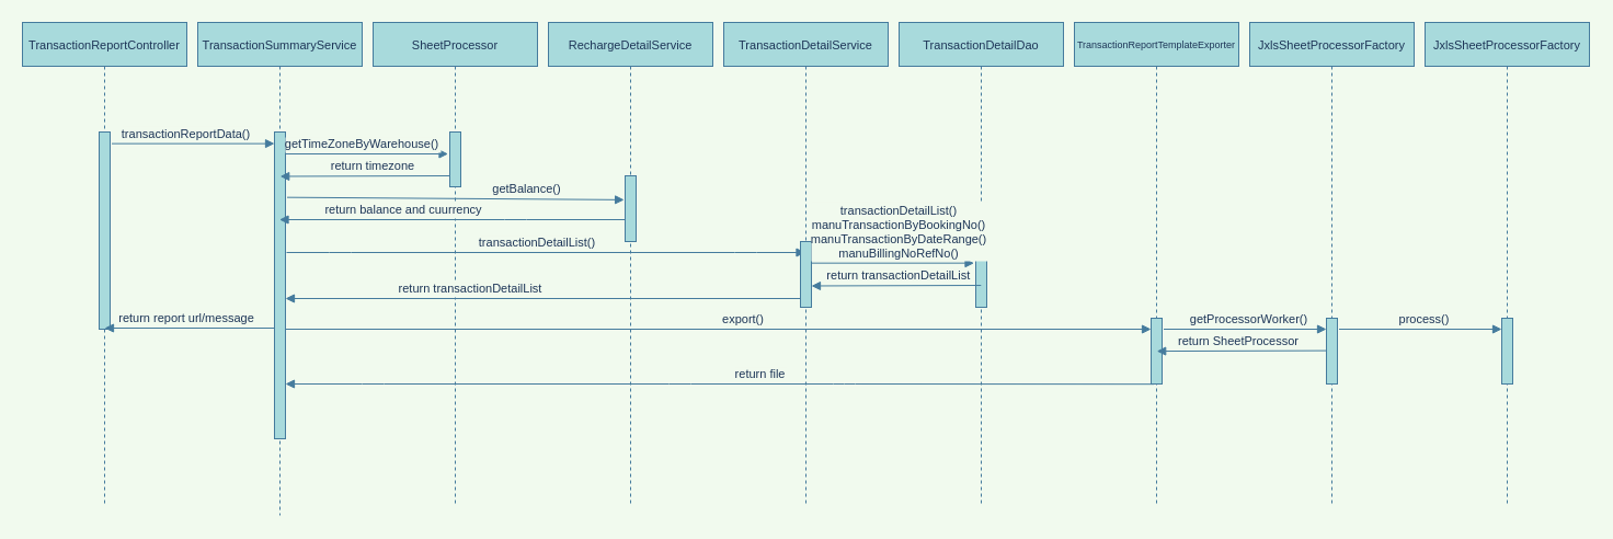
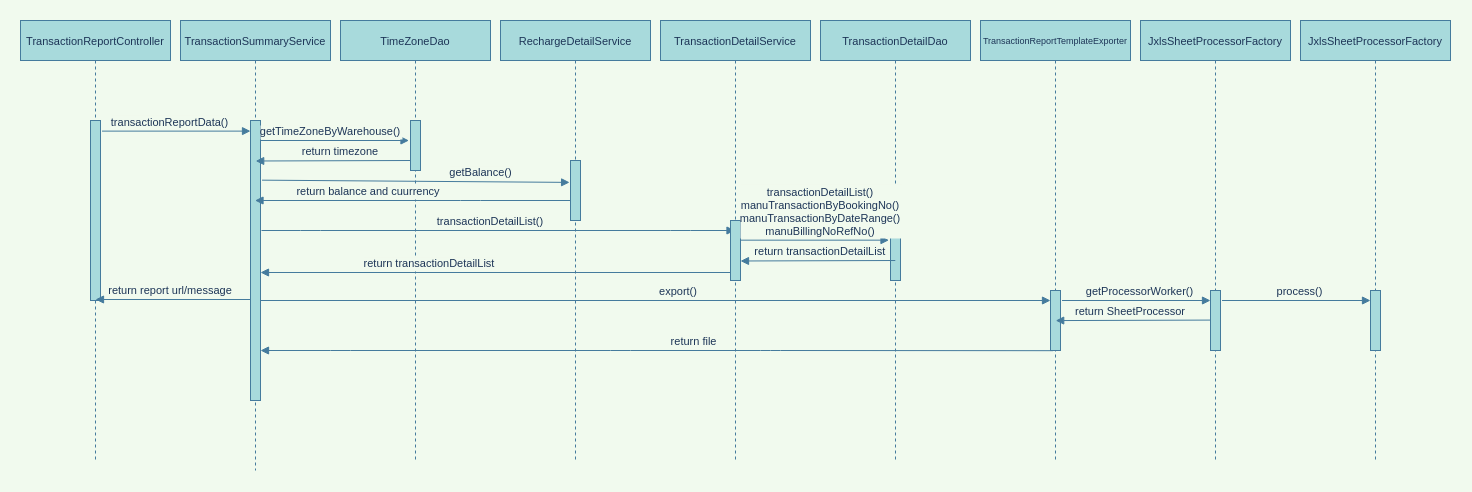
  <mxCell id="0" />
  <mxCell id="1" parent="0" />
  <mxCell id="2" value="TransactionSummaryService" style="shape=umlLifeline;perimeter=lifelinePerimeter;container=1;collapsible=0;recursiveResize=0;rounded=0;shadow=0;strokeWidth=1;fillColor=#A8DADC;strokeColor=#457B9D;fontColor=#1D3557;fontSize=11;" parent="1" vertex="1"><mxGeometry x="180" y="20" width="150" height="450" as="geometry" /></mxCell>
  <mxCell id="3" value="" style="points=[];perimeter=orthogonalPerimeter;rounded=0;shadow=0;strokeWidth=1;fillColor=#A8DADC;strokeColor=#457B9D;fontColor=#1D3557;" parent="2" vertex="1"><mxGeometry x="70" y="100" width="10" height="280" as="geometry" /></mxCell>
  <mxCell id="4" value="getBalance()" style="verticalAlign=bottom;endArrow=block;shadow=0;strokeWidth=1;strokeColor=#457B9D;fontColor=#1D3557;labelBackgroundColor=#F1FAEE;exitX=1.152;exitY=0.059;exitDx=0;exitDy=0;exitPerimeter=0;entryX=-0.09;entryY=0.365;entryDx=0;entryDy=0;entryPerimeter=0;" edge="1" parent="2" target="22"><mxGeometry x="0.421" relative="1" as="geometry"><mxPoint x="81.52" y="159.66" as="sourcePoint" /><mxPoint x="230.0" y="159.66" as="targetPoint" /><mxPoint as="offset" /></mxGeometry></mxCell>
- <mxCell id="5" value="SheetProcessor" style="shape=umlLifeline;perimeter=lifelinePerimeter;container=1;collapsible=0;recursiveResize=0;rounded=0;shadow=0;strokeWidth=1;fillColor=#A8DADC;strokeColor=#457B9D;fontColor=#1D3557;fontSize=11;" parent="1" vertex="1"><mxGeometry x="340" y="20" width="150" height="440" as="geometry" /></mxCell>
+ <mxCell id="5" value="TimeZoneDao" style="shape=umlLifeline;perimeter=lifelinePerimeter;container=1;collapsible=0;recursiveResize=0;rounded=0;shadow=0;strokeWidth=1;fillColor=#A8DADC;strokeColor=#457B9D;fontColor=#1D3557;fontSize=11;" parent="1" vertex="1"><mxGeometry x="340" y="20" width="150" height="440" as="geometry" /></mxCell>
  <mxCell id="6" value="" style="points=[];perimeter=orthogonalPerimeter;rounded=0;shadow=0;strokeWidth=1;fillColor=#A8DADC;strokeColor=#457B9D;fontColor=#1D3557;" vertex="1" parent="5"><mxGeometry x="70" y="100" width="10" height="50" as="geometry" /></mxCell>
  <mxCell id="7" value="getTimeZoneByWarehouse()" style="verticalAlign=bottom;endArrow=block;shadow=0;strokeWidth=1;strokeColor=#457B9D;fontColor=#1D3557;labelBackgroundColor=#F1FAEE;exitX=1.152;exitY=0.059;exitDx=0;exitDy=0;exitPerimeter=0;" edge="1" parent="5"><mxGeometry x="-0.057" relative="1" as="geometry"><mxPoint x="-80.0" y="120.0" as="sourcePoint" /><mxPoint x="68.48" y="120.0" as="targetPoint" /><mxPoint as="offset" /></mxGeometry></mxCell>
  <mxCell id="8" value="return timezone" style="verticalAlign=bottom;endArrow=block;shadow=0;strokeWidth=1;strokeColor=#457B9D;fontColor=#1D3557;labelBackgroundColor=#F1FAEE;exitX=-0.021;exitY=0.85;exitDx=0;exitDy=0;exitPerimeter=0;" edge="1" parent="5"><mxGeometry x="-0.096" relative="1" as="geometry"><mxPoint x="70.0" y="140" as="sourcePoint" /><mxPoint x="-84.79" y="140.5" as="targetPoint" /><Array as="points" /><mxPoint as="offset" /></mxGeometry></mxCell>
  <mxCell id="9" value="transactionDetailList()" style="verticalAlign=bottom;endArrow=block;shadow=0;strokeWidth=1;strokeColor=#457B9D;fontColor=#1D3557;labelBackgroundColor=#F1FAEE;" edge="1" parent="5" target="18"><mxGeometry x="-0.033" relative="1" as="geometry"><mxPoint x="-79" y="210" as="sourcePoint" /><mxPoint x="228.79" y="219.66" as="targetPoint" /><mxPoint as="offset" /><Array as="points"><mxPoint x="-30" y="210" /><mxPoint x="340" y="210" /></Array></mxGeometry></mxCell>
  <mxCell id="10" value="return file" style="verticalAlign=bottom;endArrow=block;shadow=0;strokeWidth=1;strokeColor=#457B9D;fontColor=#1D3557;labelBackgroundColor=#F1FAEE;exitX=0.255;exitY=1.003;exitDx=0;exitDy=0;exitPerimeter=0;" edge="1" parent="5" source="26"><mxGeometry x="-0.094" relative="1" as="geometry"><mxPoint x="70.0" y="300.0" as="sourcePoint" /><mxPoint x="-80" y="330" as="targetPoint" /><Array as="points"><mxPoint x="430" y="330" /><mxPoint x="280" y="330" /><mxPoint y="330" /><mxPoint x="-80" y="330" /></Array><mxPoint as="offset" /></mxGeometry></mxCell>
  <mxCell id="11" value="transactionReportData()" style="verticalAlign=bottom;endArrow=block;shadow=0;strokeWidth=1;strokeColor=#457B9D;fontColor=#1D3557;labelBackgroundColor=#F1FAEE;exitX=1.152;exitY=0.059;exitDx=0;exitDy=0;exitPerimeter=0;" parent="1" source="13" target="3" edge="1"><mxGeometry x="-0.078" relative="1" as="geometry"><mxPoint x="235" y="100" as="sourcePoint" /><mxPoint as="offset" /></mxGeometry></mxCell>
  <mxCell id="12" value="TransactionReportController" style="shape=umlLifeline;perimeter=lifelinePerimeter;container=1;collapsible=0;recursiveResize=0;rounded=0;shadow=0;strokeWidth=1;fillColor=#A8DADC;strokeColor=#457B9D;fontColor=#1D3557;fontSize=11;" vertex="1" parent="1"><mxGeometry x="20" y="20" width="150" height="440" as="geometry" /></mxCell>
  <mxCell id="13" value="" style="points=[];perimeter=orthogonalPerimeter;rounded=0;shadow=0;strokeWidth=1;fillColor=#A8DADC;strokeColor=#457B9D;fontColor=#1D3557;" vertex="1" parent="12"><mxGeometry x="70" y="100" width="10" height="180" as="geometry" /></mxCell>
  <mxCell id="14" value="TransactionDetailDao" style="shape=umlLifeline;perimeter=lifelinePerimeter;container=1;collapsible=0;recursiveResize=0;rounded=0;shadow=0;strokeWidth=1;fillColor=#A8DADC;strokeColor=#457B9D;fontColor=#1D3557;fontSize=11;" vertex="1" parent="1"><mxGeometry x="820" y="20" width="150" height="440" as="geometry" /></mxCell>
  <mxCell id="15" value="" style="points=[];perimeter=orthogonalPerimeter;rounded=0;shadow=0;strokeWidth=1;fillColor=#A8DADC;strokeColor=#457B9D;fontColor=#1D3557;" vertex="1" parent="14"><mxGeometry x="70" y="200" width="10" height="60" as="geometry" /></mxCell>
  <mxCell id="16" value="return transactionDetailList" style="verticalAlign=bottom;endArrow=block;shadow=0;strokeWidth=1;strokeColor=#457B9D;fontColor=#1D3557;labelBackgroundColor=#F1FAEE;exitX=-0.021;exitY=0.85;exitDx=0;exitDy=0;exitPerimeter=0;" edge="1" parent="14"><mxGeometry x="-0.034" relative="1" as="geometry"><mxPoint x="74.79" y="240.0" as="sourcePoint" /><mxPoint x="-80.0" y="240.5" as="targetPoint" /><Array as="points" /><mxPoint as="offset" /></mxGeometry></mxCell>
  <mxCell id="17" value="RechargeDetailService" style="shape=umlLifeline;perimeter=lifelinePerimeter;container=1;collapsible=0;recursiveResize=0;rounded=0;shadow=0;strokeWidth=1;fillColor=#A8DADC;strokeColor=#457B9D;fontColor=#1D3557;fontSize=11;" vertex="1" parent="1"><mxGeometry x="500" y="20" width="150" height="440" as="geometry" /></mxCell>
  <mxCell id="18" value="TransactionDetailService" style="shape=umlLifeline;perimeter=lifelinePerimeter;container=1;collapsible=0;recursiveResize=0;rounded=0;shadow=0;strokeWidth=1;fillColor=#A8DADC;strokeColor=#457B9D;fontColor=#1D3557;fontSize=11;" vertex="1" parent="1"><mxGeometry x="660" y="20" width="150" height="440" as="geometry" /></mxCell>
  <mxCell id="19" value="" style="points=[];perimeter=orthogonalPerimeter;rounded=0;shadow=0;strokeWidth=1;fillColor=#A8DADC;strokeColor=#457B9D;fontColor=#1D3557;" vertex="1" parent="18"><mxGeometry x="70" y="200" width="10" height="60" as="geometry" /></mxCell>
  <mxCell id="20" value="transactionDetailList()&#10;manuTransactionByBookingNo()&#10;manuTransactionByDateRange()&#10;manuBillingNoRefNo()" style="verticalAlign=bottom;endArrow=block;shadow=0;strokeWidth=1;strokeColor=#457B9D;fontColor=#1D3557;labelBackgroundColor=#F1FAEE;exitX=1.152;exitY=0.059;exitDx=0;exitDy=0;exitPerimeter=0;" edge="1" parent="18"><mxGeometry x="0.078" relative="1" as="geometry"><mxPoint x="80.0" y="219.66" as="sourcePoint" /><mxPoint x="228.48" y="219.66" as="targetPoint" /><mxPoint as="offset" /></mxGeometry></mxCell>
  <mxCell id="21" value="return report url/message" style="verticalAlign=bottom;endArrow=block;shadow=0;strokeWidth=1;strokeColor=#457B9D;fontColor=#1D3557;labelBackgroundColor=#F1FAEE;" parent="1" source="3" edge="1"><mxGeometry x="0.031" relative="1" as="geometry"><mxPoint x="250" y="200" as="sourcePoint" /><mxPoint x="95" y="299" as="targetPoint" /><Array as="points" /><mxPoint as="offset" /></mxGeometry></mxCell>
  <mxCell id="22" value="" style="points=[];perimeter=orthogonalPerimeter;rounded=0;shadow=0;strokeWidth=1;fillColor=#A8DADC;strokeColor=#457B9D;fontColor=#1D3557;" vertex="1" parent="1"><mxGeometry x="570" y="160" width="10" height="60" as="geometry" /></mxCell>
  <mxCell id="23" value="return balance and cuurrency" style="verticalAlign=bottom;endArrow=block;shadow=0;strokeWidth=1;strokeColor=#457B9D;fontColor=#1D3557;labelBackgroundColor=#F1FAEE;" edge="1" parent="1" source="22" target="2"><mxGeometry x="0.28" relative="1" as="geometry"><mxPoint x="574.79" y="194.66" as="sourcePoint" /><mxPoint x="420" y="195.16" as="targetPoint" /><Array as="points"><mxPoint x="470" y="200" /></Array><mxPoint as="offset" /></mxGeometry></mxCell>
  <mxCell id="24" value="return transactionDetailList" style="verticalAlign=bottom;endArrow=block;shadow=0;strokeWidth=1;strokeColor=#457B9D;fontColor=#1D3557;labelBackgroundColor=#F1FAEE;" edge="1" parent="1" target="3"><mxGeometry x="0.28" relative="1" as="geometry"><mxPoint x="730" y="272" as="sourcePoint" /><mxPoint x="417.4" y="260" as="targetPoint" /><Array as="points" /><mxPoint as="offset" /></mxGeometry></mxCell>
  <mxCell id="25" value="TransactionReportTemplateExporter" style="shape=umlLifeline;perimeter=lifelinePerimeter;container=1;collapsible=0;recursiveResize=0;rounded=0;shadow=0;strokeWidth=1;fillColor=#A8DADC;strokeColor=#457B9D;fontColor=#1D3557;fontSize=9;" vertex="1" parent="1"><mxGeometry x="980" y="20" width="150" height="440" as="geometry" /></mxCell>
  <mxCell id="26" value="" style="points=[];perimeter=orthogonalPerimeter;rounded=0;shadow=0;strokeWidth=1;fillColor=#A8DADC;strokeColor=#457B9D;fontColor=#1D3557;" vertex="1" parent="25"><mxGeometry x="70" y="270" width="10" height="60" as="geometry" /></mxCell>
  <mxCell id="27" value="export()" style="verticalAlign=bottom;endArrow=block;shadow=0;strokeWidth=1;strokeColor=#457B9D;fontColor=#1D3557;labelBackgroundColor=#F1FAEE;" edge="1" parent="25" source="3"><mxGeometry x="0.057" relative="1" as="geometry"><mxPoint x="-78.48" y="280.0" as="sourcePoint" /><mxPoint x="70.0" y="280.0" as="targetPoint" /><mxPoint as="offset" /></mxGeometry></mxCell>
  <mxCell id="28" value="JxlsSheetProcessorFactory" style="shape=umlLifeline;perimeter=lifelinePerimeter;container=1;collapsible=0;recursiveResize=0;rounded=0;shadow=0;strokeWidth=1;fillColor=#A8DADC;strokeColor=#457B9D;fontColor=#1D3557;fontSize=11;" vertex="1" parent="1"><mxGeometry x="1140" y="20" width="150" height="440" as="geometry" /></mxCell>
  <mxCell id="29" value="" style="points=[];perimeter=orthogonalPerimeter;rounded=0;shadow=0;strokeWidth=1;fillColor=#A8DADC;strokeColor=#457B9D;fontColor=#1D3557;" vertex="1" parent="28"><mxGeometry x="70" y="270" width="10" height="60" as="geometry" /></mxCell>
  <mxCell id="30" value="getProcessorWorker()" style="verticalAlign=bottom;endArrow=block;shadow=0;strokeWidth=1;strokeColor=#457B9D;fontColor=#1D3557;labelBackgroundColor=#F1FAEE;" edge="1" parent="28"><mxGeometry x="0.057" relative="1" as="geometry"><mxPoint x="-78.48" y="280.0" as="sourcePoint" /><mxPoint x="70.0" y="280.0" as="targetPoint" /><mxPoint as="offset" /></mxGeometry></mxCell>
  <mxCell id="31" value="return SheetProcessor" style="verticalAlign=bottom;endArrow=block;shadow=0;strokeWidth=1;strokeColor=#457B9D;fontColor=#1D3557;labelBackgroundColor=#F1FAEE;exitX=-0.021;exitY=0.85;exitDx=0;exitDy=0;exitPerimeter=0;" edge="1" parent="28"><mxGeometry x="0.034" relative="1" as="geometry"><mxPoint x="70" y="299.58" as="sourcePoint" /><mxPoint x="-84.79" y="300.08" as="targetPoint" /><Array as="points" /><mxPoint as="offset" /></mxGeometry></mxCell>
  <mxCell id="32" value="JxlsSheetProcessorFactory" style="shape=umlLifeline;perimeter=lifelinePerimeter;container=1;collapsible=0;recursiveResize=0;rounded=0;shadow=0;strokeWidth=1;fillColor=#A8DADC;strokeColor=#457B9D;fontColor=#1D3557;fontSize=11;" vertex="1" parent="1"><mxGeometry x="1300" y="20" width="150" height="440" as="geometry" /></mxCell>
  <mxCell id="33" value="" style="points=[];perimeter=orthogonalPerimeter;rounded=0;shadow=0;strokeWidth=1;fillColor=#A8DADC;strokeColor=#457B9D;fontColor=#1D3557;" vertex="1" parent="32"><mxGeometry x="70" y="270" width="10" height="60" as="geometry" /></mxCell>
  <mxCell id="34" value="process()" style="verticalAlign=bottom;endArrow=block;shadow=0;strokeWidth=1;strokeColor=#457B9D;fontColor=#1D3557;labelBackgroundColor=#F1FAEE;" edge="1" parent="32"><mxGeometry x="0.057" relative="1" as="geometry"><mxPoint x="-78.48" y="280.0" as="sourcePoint" /><mxPoint x="70.0" y="280.0" as="targetPoint" /><mxPoint as="offset" /></mxGeometry></mxCell>
